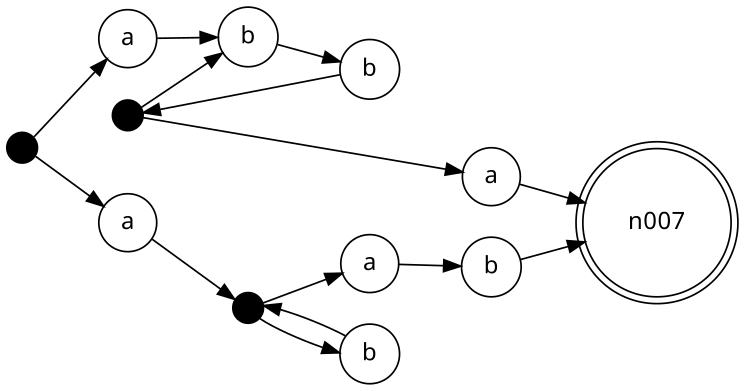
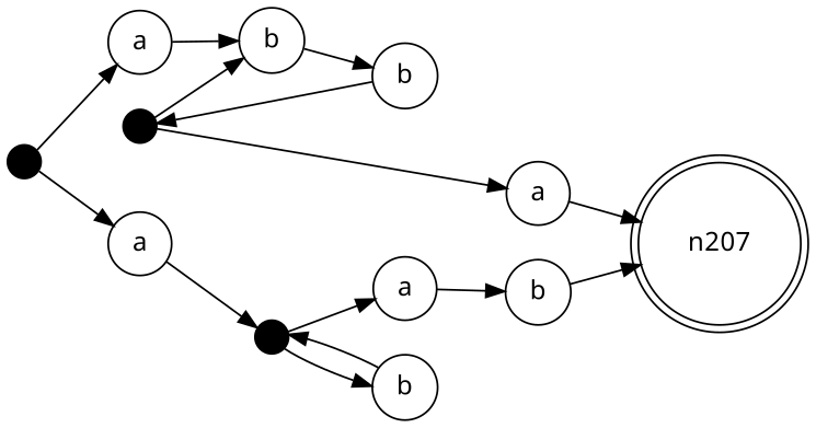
  digraph {
    fontname="Noto Sans"
    rankdir=LR
    node [fontname="Noto Sans" shape=circle]
    edge [fontname="Noto Sans"]
-   n007 [height=0.25 shape=doublecircle width=0.25]
+   n007 [height=0.25 label=n207 shape=doublecircle width=0.25]
    n001 [height=0.25 shape=point width=0.25]
    n002 [height=0.25 label=a width=0.25]
    n008 [height=0.25 label=a width=0.25]
    n005 [height=0.25 shape=point width=0.25]
    n003 [height=0.25 label=b width=0.25]
    n006 [height=0.25 label=a width=0.25]
    n009 [height=0.25 shape=point width=0.25]
    n010 [height=0.25 label=a width=0.25]
    n012 [height=0.25 label=b width=0.25]
    n004 [height=0.25 label=b width=0.25]
    n011 [height=0.25 label=b width=0.25]
    n001 -> n002
    n001 -> n008
    n002 -> n003
    n008 -> n009
    n005 -> n003
    n005 -> n006
    n003 -> n004
    n006 -> n007
    n009 -> n010
    n009 -> n012
    n010 -> n011
    n012 -> n009
    n004 -> n005
    n011 -> n007
  }
